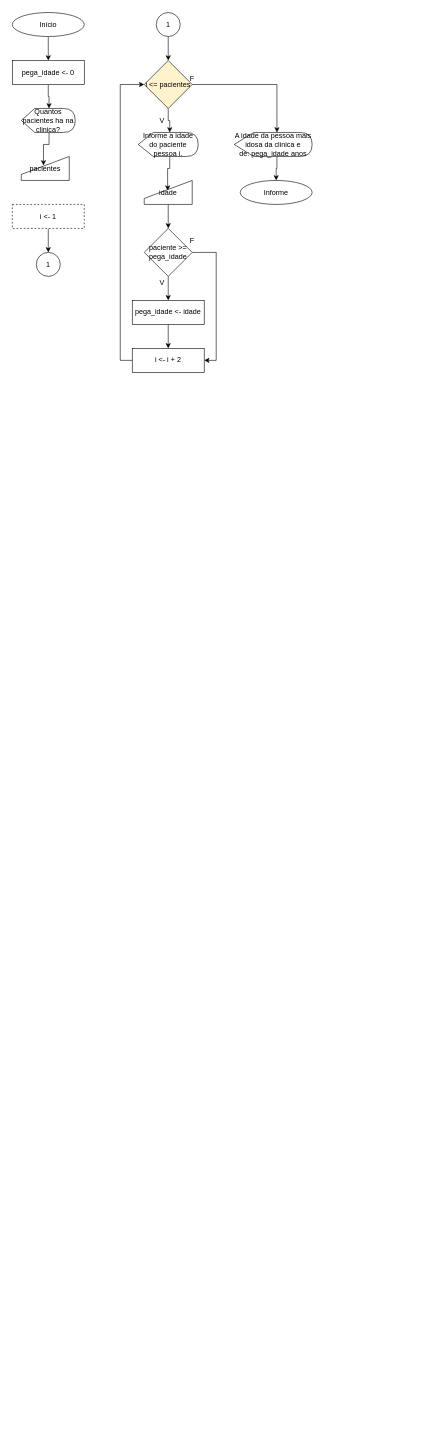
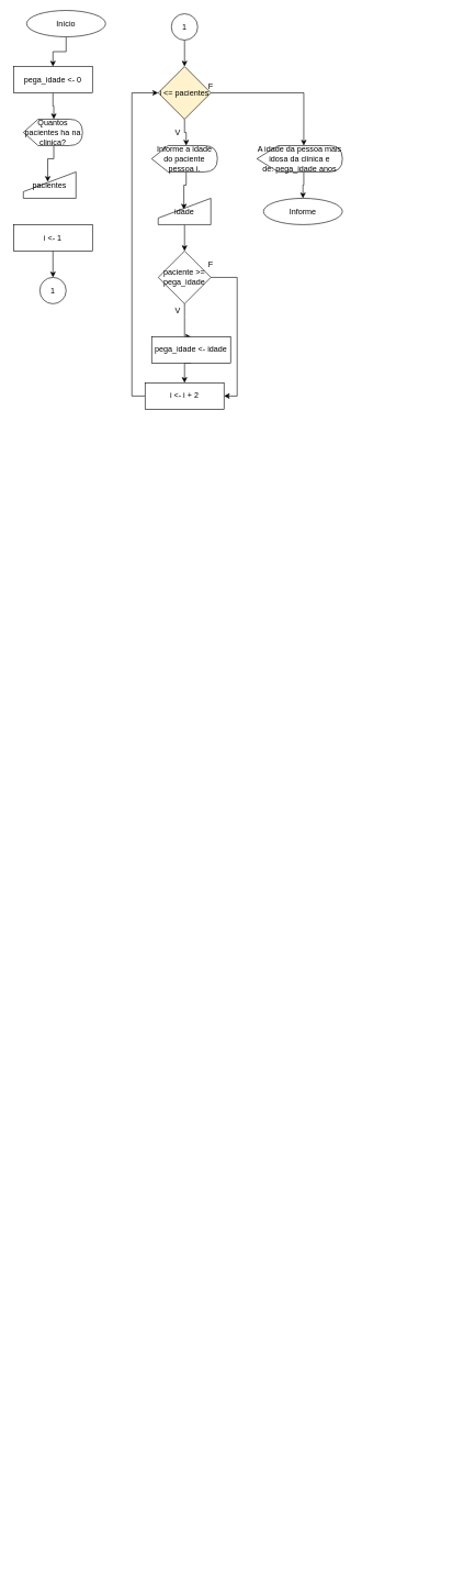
  <mxCell id="0" />
  <mxCell id="1" parent="0" />
  <mxCell id="2" style="edgeStyle=orthogonalEdgeStyle;rounded=0;orthogonalLoop=1;jettySize=auto;html=1;exitX=1;exitY=0.5;exitDx=0;exitDy=0;entryX=0.5;entryY=0;entryDx=0;entryDy=0;" parent="1" edge="1"><mxGeometry relative="1" as="geometry"><mxPoint x="540" y="2020" as="sourcePoint" /></mxGeometry></mxCell>
  <mxCell id="3" style="edgeStyle=orthogonalEdgeStyle;rounded=0;orthogonalLoop=1;jettySize=auto;html=1;exitX=0;exitY=0.5;exitDx=0;exitDy=0;entryX=0;entryY=0;entryDx=40;entryDy=0;entryPerimeter=0;" parent="1" edge="1"><mxGeometry relative="1" as="geometry"><mxPoint x="460" y="2020" as="sourcePoint" /></mxGeometry></mxCell>
  <mxCell id="4" style="edgeStyle=orthogonalEdgeStyle;rounded=0;orthogonalLoop=1;jettySize=auto;html=1;exitX=1;exitY=0.5;exitDx=0;exitDy=0;" parent="1" edge="1"><mxGeometry relative="1" as="geometry"><mxPoint x="620" y="2100" as="sourcePoint" /></mxGeometry></mxCell>
  <mxCell id="5" style="edgeStyle=orthogonalEdgeStyle;rounded=0;orthogonalLoop=1;jettySize=auto;html=1;exitX=0;exitY=0.5;exitDx=0;exitDy=0;entryX=0;entryY=0;entryDx=40;entryDy=0;entryPerimeter=0;" parent="1" edge="1"><mxGeometry relative="1" as="geometry"><mxPoint x="540" y="2100" as="sourcePoint" /></mxGeometry></mxCell>
  <mxCell id="6" style="edgeStyle=orthogonalEdgeStyle;rounded=0;orthogonalLoop=1;jettySize=auto;html=1;exitX=0;exitY=0.5;exitDx=0;exitDy=0;entryX=0;entryY=0;entryDx=40;entryDy=0;entryPerimeter=0;" parent="1" edge="1"><mxGeometry relative="1" as="geometry"><mxPoint x="620" y="2180" as="sourcePoint" /></mxGeometry></mxCell>
  <mxCell id="7" style="edgeStyle=orthogonalEdgeStyle;rounded=0;orthogonalLoop=1;jettySize=auto;html=1;exitX=1;exitY=0.5;exitDx=0;exitDy=0;entryX=0;entryY=0;entryDx=40;entryDy=0;entryPerimeter=0;" parent="1" edge="1"><mxGeometry relative="1" as="geometry"><mxPoint x="700" y="2180" as="sourcePoint" /></mxGeometry></mxCell>
  <mxCell id="8" style="edgeStyle=orthogonalEdgeStyle;rounded=0;orthogonalLoop=1;jettySize=auto;html=1;exitX=1;exitY=0.5;exitDx=0;exitDy=0;entryX=0;entryY=0.5;entryDx=0;entryDy=0;" parent="1" edge="1"><mxGeometry relative="1" as="geometry"><Array as="points"><mxPoint x="200" y="2220" /><mxPoint x="200" y="2370" /><mxPoint x="20" y="2370" /><mxPoint x="20" y="1940" /></Array><mxPoint x="80" y="1940" as="targetPoint" /></mxGeometry></mxCell>
  <mxCell id="9" style="edgeStyle=orthogonalEdgeStyle;rounded=0;orthogonalLoop=1;jettySize=auto;html=1;exitX=0.5;exitY=1;exitDx=0;exitDy=0;entryX=0.5;entryY=0;entryDx=0;entryDy=0;" parent="1" source="10" target="13" edge="1"><mxGeometry relative="1" as="geometry" /></mxCell>
- <mxCell id="10" value="Início" style="ellipse;whiteSpace=wrap;html=1;" parent="1" vertex="1"><mxGeometry x="20" y="20" width="120" height="40" as="geometry" /></mxCell>
+ <mxCell id="10" value="Início" style="ellipse;whiteSpace=wrap;html=1;" parent="1" vertex="1"><mxGeometry x="40" y="15" width="120" height="40" as="geometry" /></mxCell>
  <mxCell id="11" value="Informe" style="ellipse;whiteSpace=wrap;html=1;" parent="1" vertex="1"><mxGeometry x="400" y="300" width="120" height="40" as="geometry" /></mxCell>
  <mxCell id="12" style="edgeStyle=orthogonalEdgeStyle;rounded=0;orthogonalLoop=1;jettySize=auto;html=1;exitX=0.5;exitY=1;exitDx=0;exitDy=0;entryX=0;entryY=0;entryDx=46.25;entryDy=0;entryPerimeter=0;" parent="1" source="13" target="15" edge="1"><mxGeometry relative="1" as="geometry" /></mxCell>
  <mxCell id="13" value="pega_idade &amp;lt;- 0" style="rounded=0;whiteSpace=wrap;html=1;" parent="1" vertex="1"><mxGeometry x="20" y="100" width="120" height="40" as="geometry" /></mxCell>
  <mxCell id="14" style="edgeStyle=orthogonalEdgeStyle;rounded=0;orthogonalLoop=1;jettySize=auto;html=1;exitX=0;exitY=0;exitDx=46.25;exitDy=40;exitPerimeter=0;entryX=0.463;entryY=0.375;entryDx=0;entryDy=0;entryPerimeter=0;" parent="1" source="15" target="16" edge="1"><mxGeometry relative="1" as="geometry" /></mxCell>
  <mxCell id="15" value="Quantos pacientes ha na clinica?" style="shape=display;whiteSpace=wrap;html=1;" parent="1" vertex="1"><mxGeometry x="35" y="180" width="90" height="40" as="geometry" /></mxCell>
  <mxCell id="16" value="pacientes" style="shape=manualInput;whiteSpace=wrap;html=1;" parent="1" vertex="1"><mxGeometry x="35" y="260" width="80" height="40" as="geometry" /></mxCell>
  <mxCell id="17" style="edgeStyle=orthogonalEdgeStyle;rounded=0;orthogonalLoop=1;jettySize=auto;html=1;exitX=0.5;exitY=1;exitDx=0;exitDy=0;entryX=0.5;entryY=0;entryDx=0;entryDy=0;" parent="1" source="18" target="19" edge="1"><mxGeometry relative="1" as="geometry" /></mxCell>
- <mxCell id="18" value="i &amp;lt;- 1" style="rounded=0;whiteSpace=wrap;html=1;dashed=1;" parent="1" vertex="1"><mxGeometry x="20" y="340" width="120" height="40" as="geometry" /></mxCell>
+ <mxCell id="18" value="i &amp;lt;- 1" style="rounded=0;whiteSpace=wrap;html=1;" parent="1" vertex="1"><mxGeometry x="20" y="340" width="120" height="40" as="geometry" /></mxCell>
  <mxCell id="19" value="1" style="ellipse;whiteSpace=wrap;html=1;aspect=fixed;" parent="1" vertex="1"><mxGeometry x="60" y="420" width="40" height="40" as="geometry" /></mxCell>
  <mxCell id="20" style="edgeStyle=orthogonalEdgeStyle;rounded=0;orthogonalLoop=1;jettySize=auto;html=1;exitX=0.5;exitY=1;exitDx=0;exitDy=0;entryX=0.5;entryY=0;entryDx=0;entryDy=0;" parent="1" source="21" target="24" edge="1"><mxGeometry relative="1" as="geometry" /></mxCell>
  <mxCell id="21" value="1" style="ellipse;whiteSpace=wrap;html=1;aspect=fixed;" parent="1" vertex="1"><mxGeometry x="260" y="20" width="40" height="40" as="geometry" /></mxCell>
  <mxCell id="22" style="edgeStyle=orthogonalEdgeStyle;rounded=0;orthogonalLoop=1;jettySize=auto;html=1;exitX=0.5;exitY=1;exitDx=0;exitDy=0;entryX=0;entryY=0;entryDx=52.5;entryDy=0;entryPerimeter=0;" parent="1" source="24" target="26" edge="1"><mxGeometry relative="1" as="geometry" /></mxCell>
  <mxCell id="23" style="edgeStyle=orthogonalEdgeStyle;rounded=0;orthogonalLoop=1;jettySize=auto;html=1;exitX=1;exitY=0.5;exitDx=0;exitDy=0;entryX=0;entryY=0;entryDx=71.25;entryDy=0;entryPerimeter=0;" parent="1" source="24" target="39" edge="1"><mxGeometry relative="1" as="geometry" /></mxCell>
  <mxCell id="24" value="i &amp;lt;= pacientes" style="rhombus;whiteSpace=wrap;html=1;fillColor=#fff2cc;" parent="1" vertex="1"><mxGeometry x="240" y="100" width="80" height="80" as="geometry" /></mxCell>
  <mxCell id="25" style="edgeStyle=orthogonalEdgeStyle;rounded=0;orthogonalLoop=1;jettySize=auto;html=1;exitX=0;exitY=0;exitDx=52.5;exitDy=40;exitPerimeter=0;entryX=0.488;entryY=0.425;entryDx=0;entryDy=0;entryPerimeter=0;" parent="1" source="26" target="29" edge="1"><mxGeometry relative="1" as="geometry" /></mxCell>
  <mxCell id="26" value="Informe a idade do paciente pessoa i." style="shape=display;whiteSpace=wrap;html=1;" parent="1" vertex="1"><mxGeometry x="230" y="220" width="100" height="40" as="geometry" /></mxCell>
  <mxCell id="27" value="V" style="text;html=1;strokeColor=none;fillColor=none;align=center;verticalAlign=middle;whiteSpace=wrap;rounded=0;" parent="1" vertex="1"><mxGeometry x="250" y="190" width="40" height="20" as="geometry" /></mxCell>
  <mxCell id="28" style="edgeStyle=orthogonalEdgeStyle;rounded=0;orthogonalLoop=1;jettySize=auto;html=1;exitX=0.5;exitY=1;exitDx=0;exitDy=0;entryX=0.5;entryY=0;entryDx=0;entryDy=0;" parent="1" source="29" target="31" edge="1"><mxGeometry relative="1" as="geometry" /></mxCell>
  <mxCell id="29" value="idade" style="shape=manualInput;whiteSpace=wrap;html=1;" parent="1" vertex="1"><mxGeometry x="240" y="300" width="80" height="40" as="geometry" /></mxCell>
  <mxCell id="30" style="edgeStyle=orthogonalEdgeStyle;rounded=0;orthogonalLoop=1;jettySize=auto;html=1;exitX=1;exitY=0.5;exitDx=0;exitDy=0;entryX=1;entryY=0.5;entryDx=0;entryDy=0;" parent="1" source="31" target="41" edge="1"><mxGeometry relative="1" as="geometry" /></mxCell>
  <mxCell id="31" value="paciente &amp;gt;= pega_idade" style="rhombus;whiteSpace=wrap;html=1;" parent="1" vertex="1"><mxGeometry x="240" y="380" width="80" height="80" as="geometry" /></mxCell>
  <mxCell id="32" style="edgeStyle=orthogonalEdgeStyle;rounded=0;orthogonalLoop=1;jettySize=auto;html=1;exitX=0.75;exitY=0;exitDx=0;exitDy=0;entryX=0.5;entryY=0;entryDx=0;entryDy=0;" parent="1" source="33" target="36" edge="1"><mxGeometry relative="1" as="geometry"><Array as="points"><mxPoint x="280" y="480" /><mxPoint x="280" y="480" /></Array></mxGeometry></mxCell>
  <mxCell id="33" value="V" style="text;html=1;strokeColor=none;fillColor=none;align=center;verticalAlign=middle;whiteSpace=wrap;rounded=0;" parent="1" vertex="1"><mxGeometry x="250" y="460" width="40" height="20" as="geometry" /></mxCell>
  <mxCell id="34" style="edgeStyle=orthogonalEdgeStyle;rounded=0;orthogonalLoop=1;jettySize=auto;html=1;exitX=0;exitY=0.5;exitDx=0;exitDy=0;entryX=0;entryY=0.5;entryDx=0;entryDy=0;" parent="1" source="41" target="24" edge="1"><mxGeometry relative="1" as="geometry" /></mxCell>
  <mxCell id="35" style="edgeStyle=orthogonalEdgeStyle;rounded=0;orthogonalLoop=1;jettySize=auto;html=1;exitX=0.5;exitY=1;exitDx=0;exitDy=0;entryX=0.5;entryY=0;entryDx=0;entryDy=0;" parent="1" source="36" target="41" edge="1"><mxGeometry relative="1" as="geometry" /></mxCell>
- <mxCell id="36" value="pega_idade &amp;lt;- idade" style="rounded=0;whiteSpace=wrap;html=1;" parent="1" vertex="1"><mxGeometry x="220" y="500" width="120" height="40" as="geometry" /></mxCell>
+ <mxCell id="36" value="pega_idade &amp;lt;- idade" style="rounded=0;whiteSpace=wrap;html=1;" parent="1" vertex="1"><mxGeometry x="230" y="510" width="120" height="40" as="geometry" /></mxCell>
  <mxCell id="37" value="F" style="text;html=1;strokeColor=none;fillColor=none;align=center;verticalAlign=middle;whiteSpace=wrap;rounded=0;" parent="1" vertex="1"><mxGeometry x="300" y="390" width="40" height="20" as="geometry" /></mxCell>
  <mxCell id="38" style="edgeStyle=orthogonalEdgeStyle;rounded=0;orthogonalLoop=1;jettySize=auto;html=1;exitX=0;exitY=0;exitDx=71.25;exitDy=40;exitPerimeter=0;entryX=0.5;entryY=0;entryDx=0;entryDy=0;" parent="1" source="39" target="11" edge="1"><mxGeometry relative="1" as="geometry" /></mxCell>
  <mxCell id="39" value="A idade da pessoa mais idosa da clinica e de:&amp;nbsp;pega_idade anos" style="shape=display;whiteSpace=wrap;html=1;" parent="1" vertex="1"><mxGeometry x="390" y="220" width="130" height="40" as="geometry" /></mxCell>
  <mxCell id="40" value="F" style="text;html=1;strokeColor=none;fillColor=none;align=center;verticalAlign=middle;whiteSpace=wrap;rounded=0;" parent="1" vertex="1"><mxGeometry x="300" y="120" width="40" height="20" as="geometry" /></mxCell>
  <mxCell id="41" value="i &amp;lt;- i + 2" style="rounded=0;whiteSpace=wrap;html=1;" parent="1" vertex="1"><mxGeometry x="220" y="580" width="120" height="40" as="geometry" /></mxCell>
